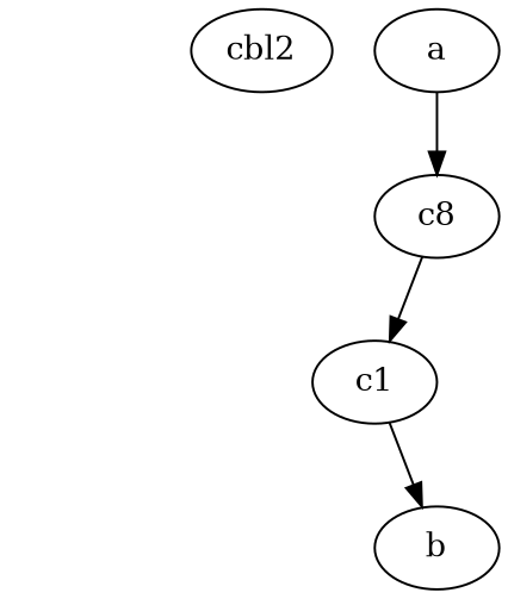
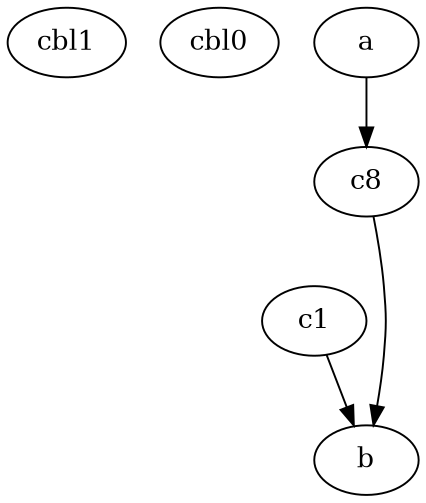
  digraph {
    edge [what=S21]
-   cbl2 [action="from action import do; do('f', 30)" condition="f>30" ini="10dB.ini"]
+   cbl1 [action="from action import do; do('f', 30)" condition="10<=f<=30" ini="cable.ini"]
+   cbl2 [action="from action import do; do('f', 30)" condition="f>30" ini="10dB.ini" label=cbl0]
    c1
    b
    n5 [label=c8]
    a
    c1 -> b [dev=cbl1]
-   n5 -> c1 [dev=cbl2]
+   n5 -> b [dev=cbl2]
    a -> n5 [what=""]
  }
